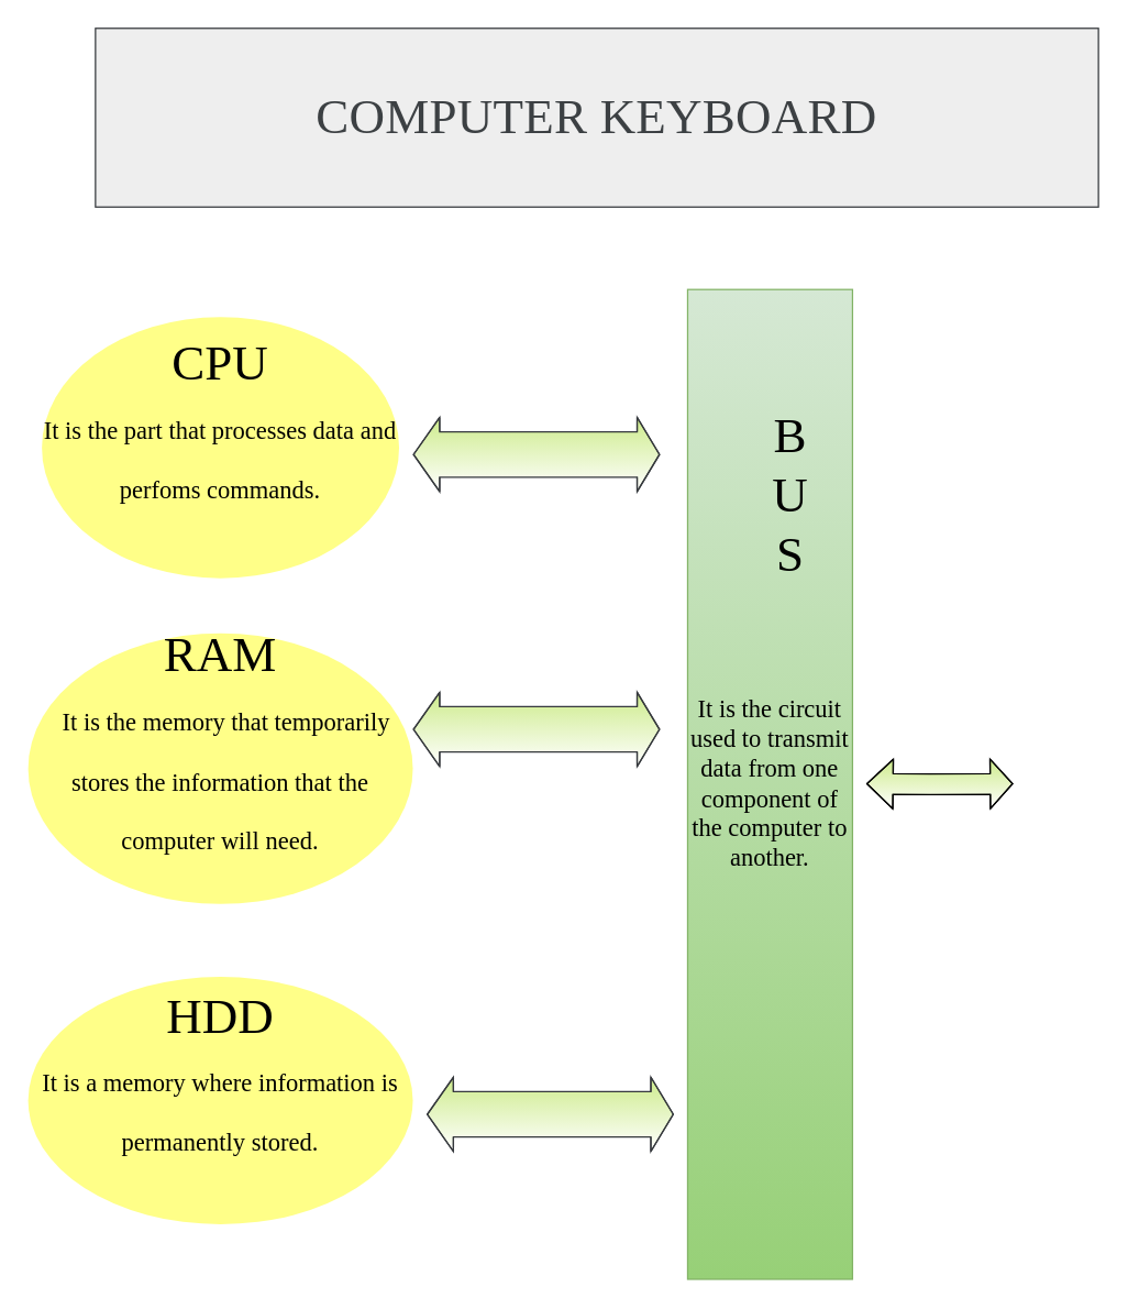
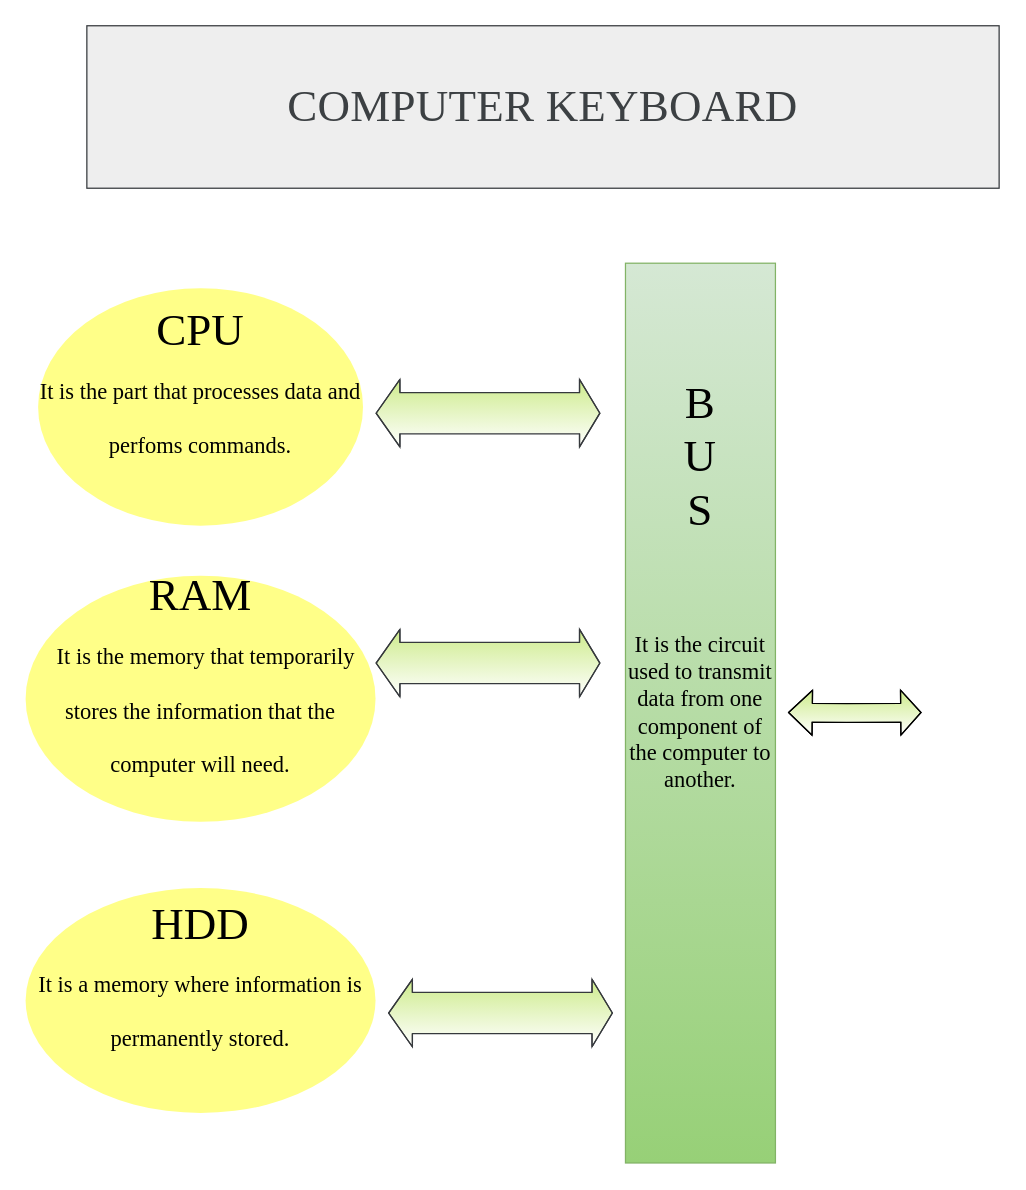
  <mxCell id="0" />
  <mxCell id="1" parent="0" />
  <mxCell id="2" value="&lt;div style=&quot;&quot;&gt;&lt;span style=&quot;background-color: initial; letter-spacing: 0.2px;&quot;&gt;&lt;font style=&quot;font-size: 36px;&quot; color=&quot;#3c4043&quot;&gt;COMPUTER&amp;nbsp;KEYBOARD&lt;/font&gt;&lt;/span&gt;&lt;/div&gt;" style="text;html=1;fillColor=#eeeeee;align=center;verticalAlign=middle;whiteSpace=wrap;rounded=0;strokeColor=#36393d;fontStyle=0;fontFamily=Tahoma;" parent="1" vertex="1"><mxGeometry x="69" y="20" width="730" height="130" as="geometry" /></mxCell>
  <mxCell id="3" value="CPU&lt;br&gt;&lt;font style=&quot;font-size: 18px;&quot;&gt;It is the part that processes data and perfoms commands.&lt;/font&gt;&lt;br&gt;&lt;pre style=&quot;text-align: left; unicode-bidi: isolate; line-height: 36px; border: none; padding: 2px 0.14em 2px 0px; position: relative; margin-top: -2px; margin-bottom: -2px; resize: none; font-family: inherit; overflow: hidden; width: 270.02px; overflow-wrap: break-word; color: rgb(32, 33, 36);&quot; dir=&quot;ltr&quot; id=&quot;tw-target-text&quot; data-placeholder=&quot;Translation&quot; class=&quot;tw-data-text tw-text-large tw-ta&quot;&gt;&lt;br&gt;&lt;/pre&gt;" style="ellipse;whiteSpace=wrap;html=1;fontFamily=Tahoma;fontSize=36;horizontal=1;fillColor=#ffff88;strokeColor=none;" parent="1" vertex="1"><mxGeometry x="30" y="230" width="260" height="190" as="geometry" /></mxCell>
  <mxCell id="4" value="RAM&lt;br&gt;&lt;span style=&quot;font-size: 18px;&quot;&gt;&amp;nbsp; It is the memory that temporarily stores the information that the computer will need.&lt;/span&gt;&lt;br&gt;&lt;pre style=&quot;text-align: left; unicode-bidi: isolate; line-height: 36px; border: none; padding: 2px 0.14em 2px 0px; position: relative; margin-top: -2px; margin-bottom: -2px; resize: none; font-family: inherit; overflow: hidden; width: 270.02px; overflow-wrap: break-word; color: rgb(32, 33, 36);&quot; dir=&quot;ltr&quot; id=&quot;tw-target-text&quot; data-placeholder=&quot;Translation&quot; class=&quot;tw-data-text tw-text-large tw-ta&quot;&gt;&lt;br&gt;&lt;/pre&gt;" style="ellipse;whiteSpace=wrap;html=1;fontFamily=Tahoma;fontSize=36;horizontal=1;fillColor=#ffff88;strokeColor=none;" parent="1" vertex="1"><mxGeometry y="460" width="280" height="197" as="geometry" x="20" /></mxCell>
  <mxCell id="5" value="HDD&lt;br&gt;&lt;font style=&quot;font-size: 18px;&quot;&gt;It is a memory where information is permanently stored.&lt;/font&gt;&lt;br&gt;&lt;pre style=&quot;text-align: left; unicode-bidi: isolate; line-height: 36px; border: none; padding: 2px 0.14em 2px 0px; position: relative; margin-top: -2px; margin-bottom: -2px; resize: none; font-family: inherit; overflow: hidden; width: 270.02px; overflow-wrap: break-word; color: rgb(32, 33, 36);&quot; dir=&quot;ltr&quot; id=&quot;tw-target-text&quot; data-placeholder=&quot;Translation&quot; class=&quot;tw-data-text tw-text-large tw-ta&quot;&gt;&lt;br&gt;&lt;/pre&gt;" style="ellipse;whiteSpace=wrap;html=1;fontFamily=Tahoma;fontSize=36;horizontal=1;fillColor=#ffff88;strokeColor=none;" parent="1" vertex="1"><mxGeometry y="710" width="280" height="180" as="geometry" x="20" /></mxCell>
  <mxCell id="6" value="" style="shape=flexArrow;endArrow=classic;startArrow=classic;html=1;rounded=0;fontFamily=Tahoma;fontSize=18;fillColor=#cdeb8b;strokeColor=#36393d;width=33;endSize=5.09;gradientColor=#ffffff;" parent="1" edge="1"><mxGeometry width="100" height="100" relative="1" as="geometry"><mxPoint x="300" y="330" as="sourcePoint" /><mxPoint x="480" y="330" as="targetPoint" /><Array as="points"><mxPoint x="380" y="330" /><mxPoint x="440" y="330" /></Array></mxGeometry></mxCell>
  <mxCell id="7" value="&lt;div style=&quot;&quot;&gt;&lt;/div&gt;&lt;font style=&quot;&quot;&gt;&lt;font style=&quot;font-size: 18px;&quot;&gt;It is the circuit used to transmit data from one component of the computer to another.&lt;/font&gt;&lt;br&gt;&lt;/font&gt;" style="rounded=0;whiteSpace=wrap;html=1;fontFamily=Tahoma;fontSize=18;fillColor=#d5e8d4;strokeColor=#82b366;gradientColor=#97d077;" parent="1" vertex="1"><mxGeometry x="500" y="210" width="120" height="720" as="geometry" /></mxCell>
- <mxCell id="8" value="&lt;div style=&quot;font-size: 18px;&quot;&gt;&lt;span style=&quot;font-size: 36px; background-color: initial;&quot;&gt;B&lt;/span&gt;&lt;/div&gt;U&lt;br&gt;S" style="text;html=1;strokeColor=none;fillColor=none;align=center;verticalAlign=middle;whiteSpace=wrap;rounded=0;fontFamily=Tahoma;fontSize=36;" parent="1" vertex="1"><mxGeometry x="545" y="275" width="60" height="170" as="geometry" /></mxCell>
+ <mxCell id="8" value="&lt;div style=&quot;font-size: 18px;&quot;&gt;&lt;span style=&quot;font-size: 36px; background-color: initial;&quot;&gt;B&lt;/span&gt;&lt;/div&gt;U&lt;br&gt;S" style="text;html=1;strokeColor=none;fillColor=none;align=center;verticalAlign=middle;whiteSpace=wrap;rounded=0;fontFamily=Tahoma;fontSize=36;" parent="1" vertex="1"><mxGeometry x="530" y="280" width="60" height="170" as="geometry" /></mxCell>
  <mxCell id="9" value="" style="shape=flexArrow;endArrow=classic;startArrow=classic;html=1;rounded=0;fontFamily=Tahoma;fontSize=18;fillColor=#cdeb8b;strokeColor=default;width=15;endSize=5.09;gradientColor=#ffffff;" parent="1" edge="1"><mxGeometry width="100" height="100" relative="1" as="geometry"><mxPoint x="630" y="569.5" as="sourcePoint" /><mxPoint x="737" y="569.5" as="targetPoint" /><Array as="points"><mxPoint x="677" y="570" /></Array></mxGeometry></mxCell>
  <mxCell id="10" value="" style="shape=flexArrow;endArrow=classic;startArrow=classic;html=1;rounded=0;fontFamily=Tahoma;fontSize=18;fillColor=#cdeb8b;strokeColor=#36393d;width=33;endSize=5.09;gradientColor=#ffffff;" edge="1" parent="1"><mxGeometry width="100" height="100" relative="1" as="geometry"><mxPoint x="300" y="530" as="sourcePoint" /><mxPoint x="480" y="530" as="targetPoint" /><Array as="points"><mxPoint x="380" y="530" /><mxPoint x="440" y="530" /></Array></mxGeometry></mxCell>
  <mxCell id="11" value="" style="shape=flexArrow;endArrow=classic;startArrow=classic;html=1;rounded=0;fontFamily=Tahoma;fontSize=18;fillColor=#cdeb8b;strokeColor=#36393d;width=33;endSize=5.09;gradientColor=#ffffff;" edge="1" parent="1"><mxGeometry width="100" height="100" relative="1" as="geometry"><mxPoint x="310" y="810" as="sourcePoint" /><mxPoint x="490" y="810" as="targetPoint" /><Array as="points"><mxPoint x="390" y="810" /><mxPoint x="450" y="810" /></Array></mxGeometry></mxCell>
